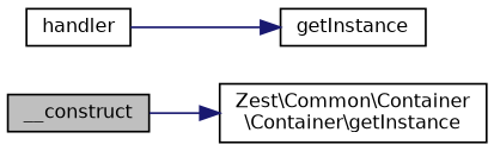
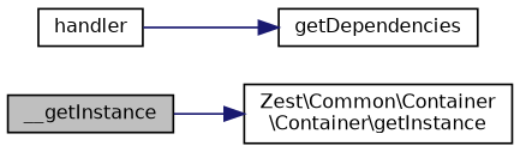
  digraph {
    rankdir=LR
    node [color=black fillcolor=white fontname=Helvetica fontsize=10 shape=record style=filled]
    edge [color=midnightblue fontname=Helvetica fontsize=10 labelfontname=Helvetica labelfontsize=10 style=solid]
-   n1 [fillcolor=grey75 fontcolor=black height=0.2 label=__construct width=0.4]
+   n1 [fillcolor=grey75 fontcolor=black height=0.2 label=__getInstance width=0.4]
    n2 [height=0.2 label="Zest\\Common\\Container\l\\Container\\getInstance" width=0.4]
    n3 [height=0.2 label=handler width=0.4]
-   n4 [height=0.2 label=getInstance width=0.4]
+   n4 [height=0.2 label=getDependencies width=0.4]
    n1 -> n2
    n3 -> n4
  }
